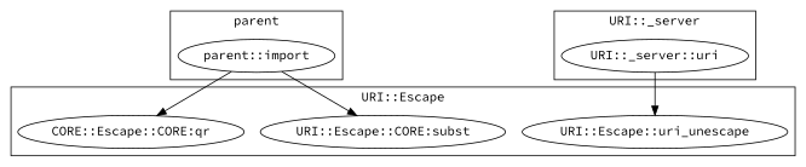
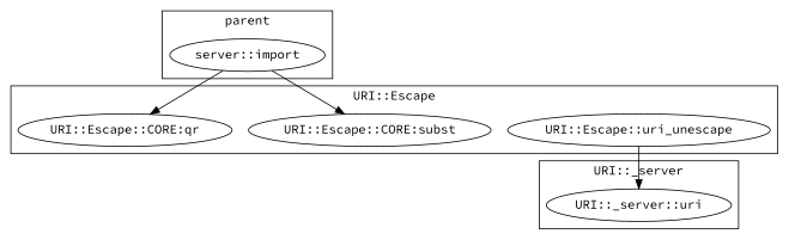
  digraph {
    fontname="Source Code Pro"
    node [fontname="Source Code Pro"]
    edge [fontname="Source Code Pro"]
    "URI::Escape::uri_unescape"
    "URI::Escape::CORE:subst"
-   "URI::Escape::CORE:qr" [label="CORE::Escape::CORE:qr"]
-   "parent::import"
+   "URI::Escape::CORE:qr"
+   "parent::import" [label="server::import"]
    n5 [label="URI::_server::uri"]
    subgraph cluster_1 {
      label="URI::Escape"
      "URI::Escape::uri_unescape"
      "URI::Escape::CORE:subst"
      "URI::Escape::CORE:qr"
    }
    subgraph cluster_2 {
      label=parent
      "parent::import"
    }
    subgraph cluster_3 {
      label="URI::_server"
      n5
    }
    "parent::import" -> "URI::Escape::CORE:subst"
    "parent::import" -> "URI::Escape::CORE:qr"
-   n5 -> "URI::Escape::uri_unescape"
+   "URI::Escape::uri_unescape" -> n5
  }
